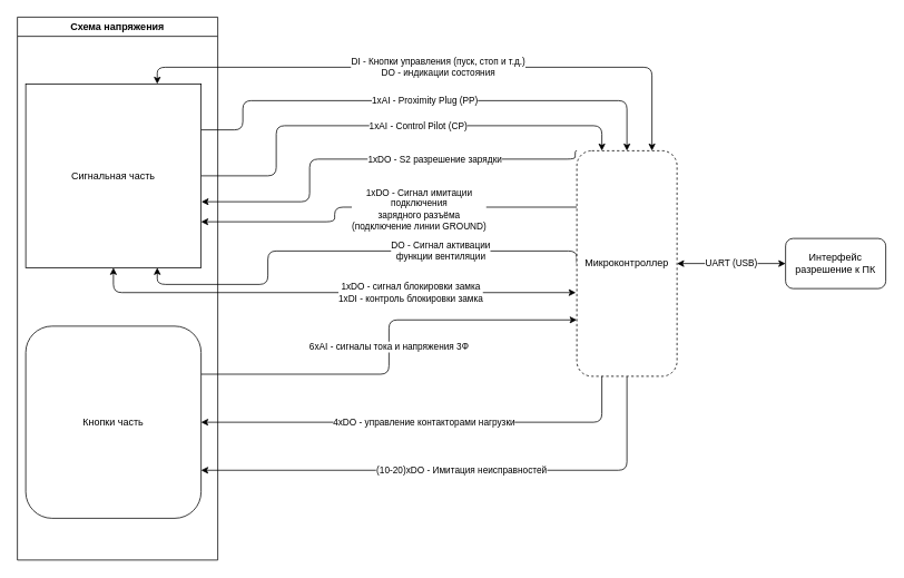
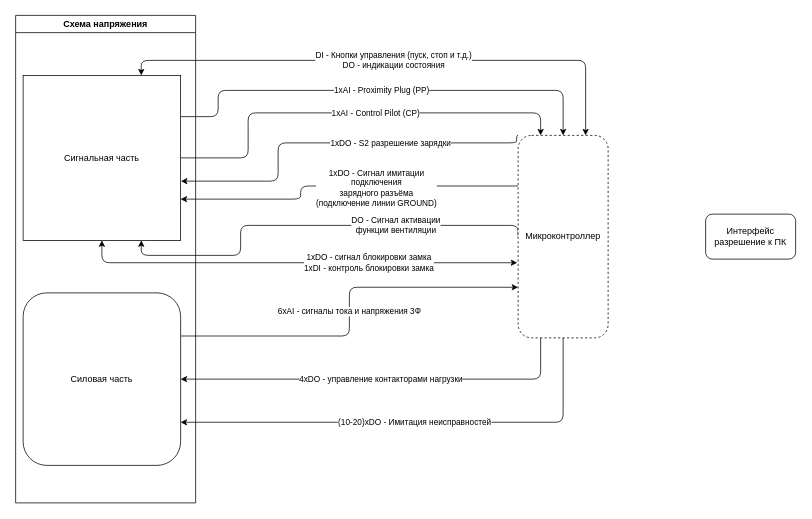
  <mxCell id="0" />
  <mxCell id="1" parent="0" />
  <mxCell id="2" value="1xDO - Сигнал имитации &lt;br&gt;подключения&lt;br&gt;зарядного разъёма&lt;br&gt;(подключение линии GROUND)" style="edgeStyle=orthogonalEdgeStyle;rounded=1;orthogonalLoop=1;jettySize=auto;html=1;exitX=0;exitY=0.25;exitDx=0;exitDy=0;entryX=1;entryY=0.75;entryDx=0;entryDy=0;" parent="1" source="6" target="14" edge="1"><mxGeometry x="-0.187" y="2" relative="1" as="geometry"><mxPoint x="540" y="320" as="sourcePoint" /><mxPoint x="320" y="320" as="targetPoint" /><Array as="points"><mxPoint x="400" y="248" /><mxPoint x="400" y="265" /></Array><mxPoint x="1" as="offset" /></mxGeometry></mxCell>
  <mxCell id="3" value="DO - Сигнал активации&lt;br&gt;функции вентиляции" style="edgeStyle=orthogonalEdgeStyle;rounded=1;orthogonalLoop=1;jettySize=auto;html=1;exitX=0;exitY=0.5;exitDx=0;exitDy=0;entryX=0.75;entryY=1;entryDx=0;entryDy=0;" parent="1" source="6" target="14" edge="1"><mxGeometry x="-0.379" relative="1" as="geometry"><Array as="points"><mxPoint x="690" y="300" /><mxPoint x="320" y="300" /><mxPoint x="320" y="340" /><mxPoint x="188" y="340" /></Array><mxPoint x="660" y="380" as="sourcePoint" /><mxPoint x="370" y="380" as="targetPoint" /><mxPoint x="1" as="offset" /></mxGeometry></mxCell>
  <mxCell id="4" value="4xDO - управление контакторами нагрузки" style="edgeStyle=orthogonalEdgeStyle;rounded=1;orthogonalLoop=1;jettySize=auto;html=1;entryX=1;entryY=0.5;entryDx=0;entryDy=0;exitX=0.25;exitY=1;exitDx=0;exitDy=0;" parent="1" source="6" target="15" edge="1"><mxGeometry relative="1" as="geometry"><Array as="points"><mxPoint x="720" y="505" /></Array><mxPoint x="310" y="550" as="targetPoint" /></mxGeometry></mxCell>
  <mxCell id="5" value="(10-20)xDO - Имитация неисправностей" style="edgeStyle=orthogonalEdgeStyle;rounded=1;orthogonalLoop=1;jettySize=auto;html=1;entryX=1;entryY=0.75;entryDx=0;entryDy=0;" parent="1" source="6" target="15" edge="1"><mxGeometry relative="1" as="geometry"><Array as="points"><mxPoint x="750" y="563" /></Array></mxGeometry></mxCell>
  <mxCell id="6" value="Микроконтроллер" style="rounded=1;whiteSpace=wrap;html=1;dashed=1;" parent="1" vertex="1"><mxGeometry x="690" y="180" width="120" height="270" as="geometry" /></mxCell>
  <mxCell id="7" value="1xAI - Proximity Plug (PP)" style="edgeStyle=orthogonalEdgeStyle;rounded=1;orthogonalLoop=1;jettySize=auto;html=1;entryX=0.5;entryY=0;entryDx=0;entryDy=0;exitX=1;exitY=0.25;exitDx=0;exitDy=0;" parent="1" source="14" target="6" edge="1"><mxGeometry relative="1" as="geometry"><mxPoint x="320" y="220" as="sourcePoint" /><mxPoint x="540" y="220" as="targetPoint" /><Array as="points"><mxPoint x="290" y="155" /><mxPoint x="290" y="120" /><mxPoint x="750" y="120" /></Array></mxGeometry></mxCell>
  <mxCell id="8" value="1xAI - Control Pilot (CP)" style="edgeStyle=orthogonalEdgeStyle;rounded=1;orthogonalLoop=1;jettySize=auto;html=1;entryX=0.25;entryY=0;entryDx=0;entryDy=0;exitX=1;exitY=0.5;exitDx=0;exitDy=0;" parent="1" source="14" target="6" edge="1"><mxGeometry x="0.123" relative="1" as="geometry"><mxPoint x="310" y="270" as="sourcePoint" /><mxPoint x="530" y="270" as="targetPoint" /><Array as="points"><mxPoint x="330" y="210" /><mxPoint x="330" y="150" /><mxPoint x="720" y="150" /></Array><mxPoint as="offset" /></mxGeometry></mxCell>
  <mxCell id="9" value="6xAI - сигналы тока и напряжения 3Ф" style="edgeStyle=orthogonalEdgeStyle;rounded=1;orthogonalLoop=1;jettySize=auto;html=1;entryX=0;entryY=0.75;entryDx=0;entryDy=0;exitX=1;exitY=0.25;exitDx=0;exitDy=0;" parent="1" source="15" target="6" edge="1"><mxGeometry relative="1" as="geometry"><mxPoint x="290" y="460" as="sourcePoint" /><mxPoint x="660" y="460" as="targetPoint" /></mxGeometry></mxCell>
  <mxCell id="10" value="DI - Кнопки управления (пуск, стоп и т.д.)&lt;br&gt;DO - индикации состояния" style="edgeStyle=orthogonalEdgeStyle;rounded=1;orthogonalLoop=1;jettySize=auto;html=1;startArrow=classic;startFill=1;entryX=0.75;entryY=0;entryDx=0;entryDy=0;exitX=0.75;exitY=0;exitDx=0;exitDy=0;" parent="1" source="14" target="6" edge="1"><mxGeometry relative="1" as="geometry"><Array as="points"><mxPoint x="188" y="80" /><mxPoint x="780" y="80" /></Array><mxPoint x="290" y="80" as="sourcePoint" /><mxPoint x="710" y="80" as="targetPoint" /></mxGeometry></mxCell>
- <mxCell id="11" value="UART (USB)" style="edgeStyle=orthogonalEdgeStyle;rounded=1;orthogonalLoop=1;jettySize=auto;html=1;startArrow=classic;startFill=1;entryX=1;entryY=0.5;entryDx=0;entryDy=0;" parent="1" source="12" target="6" edge="1"><mxGeometry relative="1" as="geometry"><mxPoint x="620" y="380" as="targetPoint" /></mxGeometry></mxCell>
  <mxCell id="12" value="Интерфейс разрешение к ПК" style="rounded=1;whiteSpace=wrap;html=1;" parent="1" vertex="1"><mxGeometry x="940" y="285" width="120" height="60" as="geometry" /></mxCell>
  <mxCell id="13" value="Схема напряжения" style="swimlane;" parent="1" vertex="1"><mxGeometry x="20" y="20" width="240" height="650" as="geometry" /></mxCell>
  <mxCell id="14" value="Сигнальная часть" style="whiteSpace=wrap;html=1;rounded=0;" parent="13" vertex="1"><mxGeometry x="10" y="80" width="210" height="220" as="geometry" /></mxCell>
- <mxCell id="15" value="Кнопки часть" style="rounded=1;whiteSpace=wrap;html=1;" parent="13" vertex="1"><mxGeometry x="10" y="370" width="210" height="230" as="geometry" /></mxCell>
+ <mxCell id="15" value="Силовая часть" style="rounded=1;whiteSpace=wrap;html=1;" parent="13" vertex="1"><mxGeometry x="10" y="370" width="210" height="230" as="geometry" /></mxCell>
  <mxCell id="16" value="1xDO - S2 разрешение зарядки" style="edgeStyle=orthogonalEdgeStyle;rounded=1;orthogonalLoop=1;jettySize=auto;html=1;exitX=0;exitY=0;exitDx=0;exitDy=0;entryX=1.002;entryY=0.641;entryDx=0;entryDy=0;entryPerimeter=0;" parent="1" source="6" target="14" edge="1"><mxGeometry x="-0.295" relative="1" as="geometry"><mxPoint x="670" y="212" as="sourcePoint" /><mxPoint x="340" y="190" as="targetPoint" /><Array as="points"><mxPoint x="688" y="180" /><mxPoint x="688" y="190" /><mxPoint x="370" y="190" /><mxPoint x="370" y="241" /></Array><mxPoint as="offset" /></mxGeometry></mxCell>
  <mxCell id="17" value="1xDO - сигнал блокировки замка&lt;br&gt;1xDI - контроль блокировки замка" style="edgeStyle=orthogonalEdgeStyle;rounded=1;orthogonalLoop=1;jettySize=auto;html=1;entryX=-0.01;entryY=0.629;entryDx=0;entryDy=0;entryPerimeter=0;exitX=0.5;exitY=1;exitDx=0;exitDy=0;startArrow=classic;startFill=1;" edge="1" parent="1" source="14" target="6"><mxGeometry x="0.319" relative="1" as="geometry"><mxPoint x="1" as="offset" /></mxGeometry></mxCell>
